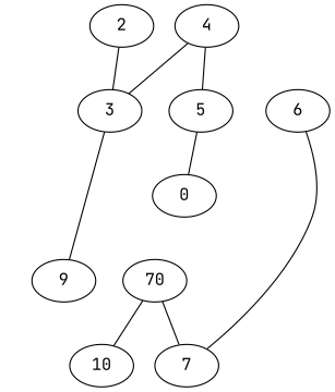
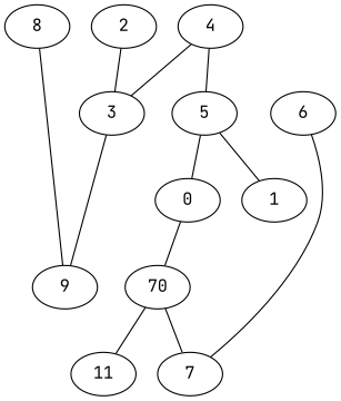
  strict graph {
    fontname="JetBrains Mono"
    node [fontname="JetBrains Mono" weight=0]
    edge [fontname="JetBrains Mono" weight=0]
    2
    3
    9
    4
    5
+   1
    0
    6
    7
    n10 [label=70]
-   11 [label=10]
+   11
+   8
    2 -- 3
    3 -- 9
    4 -- 3
    4 -- 5
+   5 -- 1
    5 -- 0
+   0 -- n10
    6 -- 7
    n10 -- 7
    n10 -- 11
+   8 -- 9
  }
